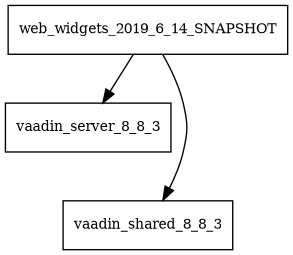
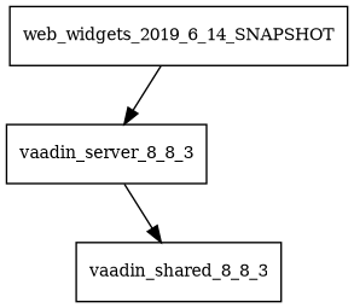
  digraph {
    node [fontsize=10.0 shape=box]
    web_widgets_2019_6_14_SNAPSHOT
    vaadin_server_8_8_3
    vaadin_shared_8_8_3
    web_widgets_2019_6_14_SNAPSHOT -> vaadin_server_8_8_3
-   web_widgets_2019_6_14_SNAPSHOT -> vaadin_shared_8_8_3
+   vaadin_server_8_8_3 -> vaadin_shared_8_8_3
  }
